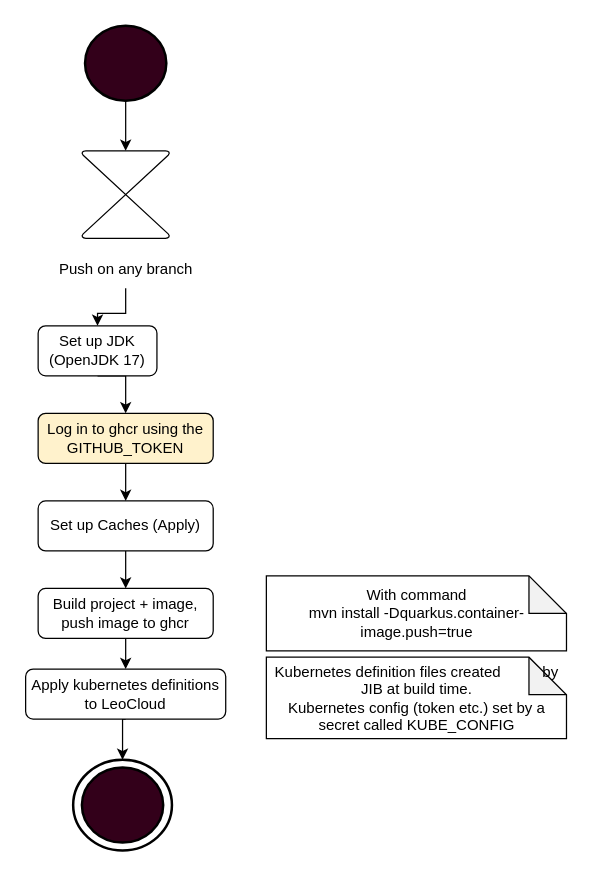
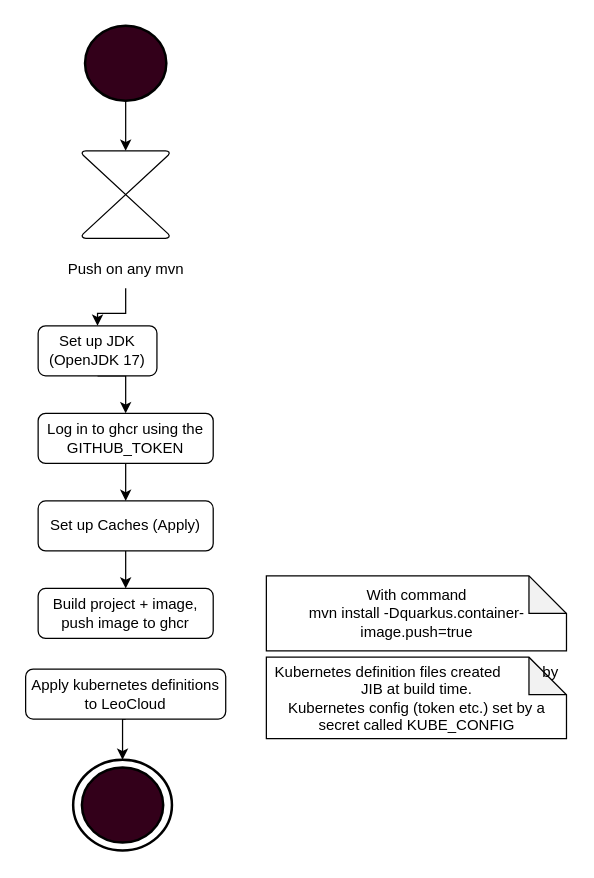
  <mxCell id="0" />
  <mxCell id="1" parent="0" />
  <mxCell id="2" style="edgeStyle=orthogonalEdgeStyle;rounded=0;orthogonalLoop=1;jettySize=auto;html=1;exitX=0.5;exitY=1;exitDx=0;exitDy=0;entryX=0.5;entryY=0;entryDx=0;entryDy=0;" parent="1" source="3" target="17" edge="1"><mxGeometry relative="1" as="geometry" /></mxCell>
  <mxCell id="3" value="Set up JDK&lt;br&gt;(OpenJDK 17)" style="rounded=1;whiteSpace=wrap;html=1;fontSize=12;glass=0;strokeWidth=1;shadow=0;" parent="1" vertex="1"><mxGeometry x="30" y="260" width="95" height="40" as="geometry" /></mxCell>
  <mxCell id="4" style="edgeStyle=orthogonalEdgeStyle;rounded=0;orthogonalLoop=1;jettySize=auto;html=1;exitX=0.5;exitY=1;exitDx=0;exitDy=0;entryX=0.5;entryY=0;entryDx=0;entryDy=0;" parent="1" source="5" target="12" edge="1"><mxGeometry relative="1" as="geometry" /></mxCell>
  <mxCell id="5" value="Set up Caches (Apply)" style="rounded=1;whiteSpace=wrap;html=1;fontSize=12;glass=0;strokeWidth=1;shadow=0;" parent="1" vertex="1"><mxGeometry x="30" y="400" width="140" height="40" as="geometry" /></mxCell>
  <mxCell id="6" value="" style="verticalLabelPosition=bottom;verticalAlign=top;html=1;shape=mxgraph.flowchart.collate;" parent="1" vertex="1"><mxGeometry x="65" y="120" width="70" height="70" as="geometry" /></mxCell>
  <mxCell id="7" style="edgeStyle=orthogonalEdgeStyle;rounded=0;orthogonalLoop=1;jettySize=auto;html=1;entryX=0.5;entryY=0;entryDx=0;entryDy=0;" parent="1" source="8" target="3" edge="1"><mxGeometry relative="1" as="geometry" /></mxCell>
- <mxCell id="8" value="Push on any branch" style="text;html=1;align=center;verticalAlign=middle;resizable=0;points=[];autosize=1;strokeColor=none;fillColor=none;" parent="1" vertex="1"><mxGeometry x="30" y="200" width="140" height="30" as="geometry" /></mxCell>
+ <mxCell id="8" value="Push on any mvn" style="text;html=1;align=center;verticalAlign=middle;resizable=0;points=[];autosize=1;strokeColor=none;fillColor=none;" parent="1" vertex="1"><mxGeometry x="30" y="200" width="140" height="30" as="geometry" /></mxCell>
  <mxCell id="9" style="edgeStyle=orthogonalEdgeStyle;rounded=0;orthogonalLoop=1;jettySize=auto;html=1;entryX=0.5;entryY=0;entryDx=0;entryDy=0;entryPerimeter=0;" parent="1" source="10" target="6" edge="1"><mxGeometry relative="1" as="geometry"><mxPoint x="192.5" y="90" as="targetPoint" /></mxGeometry></mxCell>
  <mxCell id="10" value="" style="strokeWidth=2;html=1;shape=mxgraph.flowchart.start_2;whiteSpace=wrap;fillStyle=solid;fillColor=#33001A;" parent="1" vertex="1"><mxGeometry x="67.5" y="20" width="65" height="60" as="geometry" /></mxCell>
- <mxCell id="11" style="edgeStyle=orthogonalEdgeStyle;rounded=0;orthogonalLoop=1;jettySize=auto;html=1;exitX=0.5;exitY=1;exitDx=0;exitDy=0;entryX=0.5;entryY=0;entryDx=0;entryDy=0;" edge="1" parent="1" source="12" target="19"><mxGeometry relative="1" as="geometry" /></mxCell>
  <mxCell id="12" value="Build project + image, push image to ghcr" style="rounded=1;whiteSpace=wrap;html=1;fontSize=12;glass=0;strokeWidth=1;shadow=0;" parent="1" vertex="1"><mxGeometry x="30" y="470" width="140" height="40" as="geometry" /></mxCell>
  <mxCell id="13" value="With command&lt;br&gt;mvn install -Dquarkus.container-image.push=true" style="shape=note;whiteSpace=wrap;html=1;backgroundOutline=1;darkOpacity=0.05;fillStyle=auto;fillColor=none;" parent="1" vertex="1"><mxGeometry x="212.5" y="460" width="240" height="60" as="geometry" /></mxCell>
  <mxCell id="14" value="" style="strokeWidth=2;html=1;shape=mxgraph.flowchart.start_2;whiteSpace=wrap;fillStyle=solid;fillColor=#33001A;" parent="1" vertex="1"><mxGeometry x="65" y="613.25" width="65" height="60" as="geometry" /></mxCell>
  <mxCell id="15" value="" style="strokeWidth=2;html=1;shape=mxgraph.flowchart.start_2;whiteSpace=wrap;fillStyle=auto;fillColor=none;" parent="1" vertex="1"><mxGeometry x="58" y="607" width="79" height="72.5" as="geometry" /></mxCell>
  <mxCell id="16" style="edgeStyle=orthogonalEdgeStyle;rounded=0;orthogonalLoop=1;jettySize=auto;html=1;entryX=0.5;entryY=0;entryDx=0;entryDy=0;" parent="1" source="17" target="5" edge="1"><mxGeometry relative="1" as="geometry" /></mxCell>
- <mxCell id="17" value="Log in to ghcr using the GITHUB_TOKEN" style="rounded=1;whiteSpace=wrap;html=1;fontSize=12;glass=0;strokeWidth=1;shadow=0;fillColor=#fff2cc;" parent="1" vertex="1"><mxGeometry x="30" y="330" width="140" height="40" as="geometry" /></mxCell>
+ <mxCell id="17" value="Log in to ghcr using the GITHUB_TOKEN" style="rounded=1;whiteSpace=wrap;html=1;fontSize=12;glass=0;strokeWidth=1;shadow=0;" parent="1" vertex="1"><mxGeometry x="30" y="330" width="140" height="40" as="geometry" /></mxCell>
  <mxCell id="18" style="edgeStyle=orthogonalEdgeStyle;rounded=0;orthogonalLoop=1;jettySize=auto;html=1;exitX=0.5;exitY=1;exitDx=0;exitDy=0;entryX=0.5;entryY=0;entryDx=0;entryDy=0;entryPerimeter=0;" edge="1" parent="1" source="19" target="15"><mxGeometry relative="1" as="geometry" /></mxCell>
  <mxCell id="19" value="Apply kubernetes definitions to LeoCloud" style="rounded=1;whiteSpace=wrap;html=1;fontSize=12;glass=0;strokeWidth=1;shadow=0;" vertex="1" parent="1"><mxGeometry x="20" y="534.5" width="160" height="40" as="geometry" /></mxCell>
  <mxCell id="20" value="Kubernetes definition files created&amp;nbsp; &amp;nbsp; &amp;nbsp; &amp;nbsp; &amp;nbsp; by JIB at build time.&lt;br&gt;Kubernetes config (token etc.) set by a secret called&amp;nbsp;KUBE_CONFIG" style="shape=note;whiteSpace=wrap;html=1;backgroundOutline=1;darkOpacity=0.05;fillStyle=auto;fillColor=none;" vertex="1" parent="1"><mxGeometry x="212.5" y="525" width="240" height="65" as="geometry" /></mxCell>
